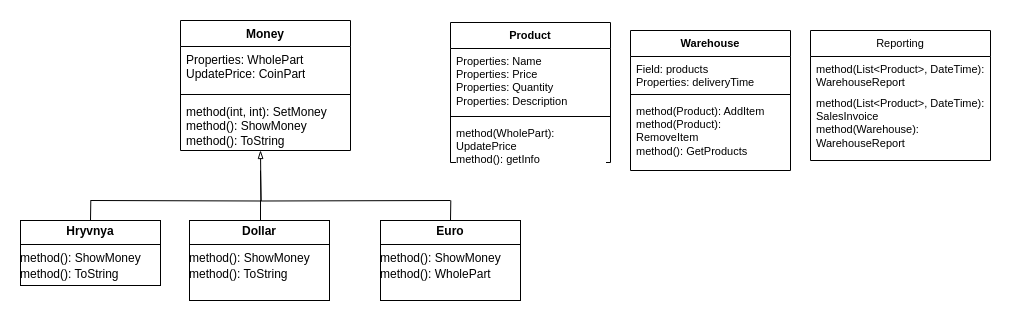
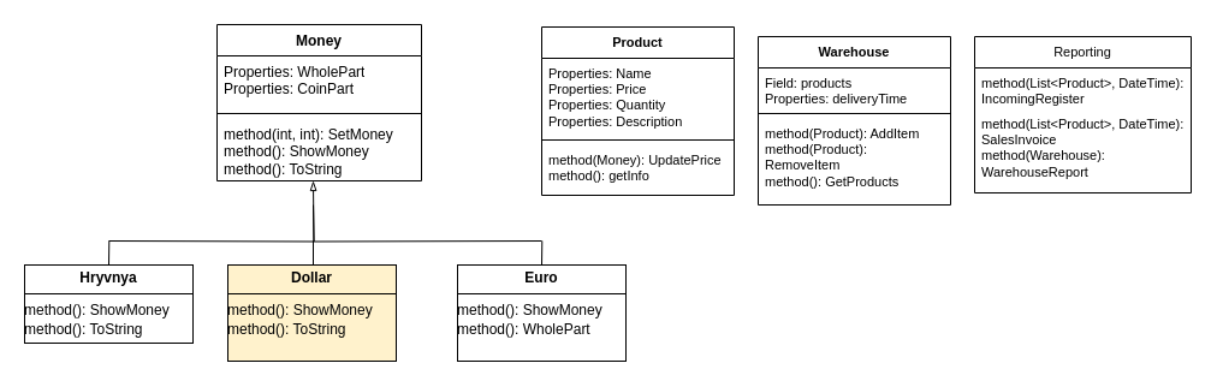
  <mxCell id="0" />
  <mxCell id="1" parent="0" />
  <mxCell id="2" value="Money" style="swimlane;fontStyle=1;align=center;verticalAlign=top;childLayout=stackLayout;horizontal=1;startSize=26;horizontalStack=0;resizeParent=1;resizeParentMax=0;resizeLast=0;collapsible=1;marginBottom=0;whiteSpace=wrap;html=1;" vertex="1" parent="1"><mxGeometry x="180" y="20" width="170" height="130" as="geometry" /></mxCell>
- <mxCell id="3" value="Properties: WholePart&lt;div&gt;UpdatePrice: CoinPart&lt;div&gt;&lt;br&gt;&lt;/div&gt;&lt;/div&gt;" style="text;strokeColor=none;fillColor=none;align=left;verticalAlign=top;spacingLeft=4;spacingRight=4;overflow=hidden;rotatable=0;points=[[0,0.5],[1,0.5]];portConstraint=eastwest;whiteSpace=wrap;html=1;" vertex="1" parent="2"><mxGeometry y="26" width="170" height="44" as="geometry" /></mxCell>
+ <mxCell id="3" value="Properties: WholePart&lt;div&gt;Properties: CoinPart&lt;div&gt;&lt;br&gt;&lt;/div&gt;&lt;/div&gt;" style="text;strokeColor=none;fillColor=none;align=left;verticalAlign=top;spacingLeft=4;spacingRight=4;overflow=hidden;rotatable=0;points=[[0,0.5],[1,0.5]];portConstraint=eastwest;whiteSpace=wrap;html=1;" vertex="1" parent="2"><mxGeometry y="26" width="170" height="44" as="geometry" /></mxCell>
  <mxCell id="4" value="" style="line;strokeWidth=1;fillColor=none;align=left;verticalAlign=middle;spacingTop=-1;spacingLeft=3;spacingRight=3;rotatable=0;labelPosition=right;points=[];portConstraint=eastwest;strokeColor=inherit;" vertex="1" parent="2"><mxGeometry y="70" width="170" height="8" as="geometry" /></mxCell>
  <mxCell id="5" value="method(int, int): SetMoney&lt;div&gt;method(): ShowMoney&lt;/div&gt;&lt;div&gt;method(): ToString&lt;div&gt;&lt;br&gt;&lt;/div&gt;&lt;/div&gt;" style="text;strokeColor=none;fillColor=none;align=left;verticalAlign=top;spacingLeft=4;spacingRight=4;overflow=hidden;rotatable=0;points=[[0,0.5],[1,0.5]];portConstraint=eastwest;whiteSpace=wrap;html=1;" vertex="1" parent="2"><mxGeometry y="78" width="170" height="52" as="geometry" /></mxCell>
  <mxCell id="6" style="edgeStyle=orthogonalEdgeStyle;rounded=0;orthogonalLoop=1;jettySize=auto;html=1;exitX=0.5;exitY=0;exitDx=0;exitDy=0;strokeColor=default;align=center;verticalAlign=middle;fontFamily=Helvetica;fontSize=11;fontColor=default;labelBackgroundColor=default;endArrow=none;endFill=0;" edge="1" parent="1" source="7"><mxGeometry relative="1" as="geometry"><mxPoint x="90.31" y="200" as="targetPoint" /></mxGeometry></mxCell>
  <mxCell id="7" value="&lt;p style=&quot;margin:0px;margin-top:4px;text-align:center;&quot;&gt;&lt;b&gt;Hryvnya&lt;/b&gt;&lt;/p&gt;&lt;hr size=&quot;1&quot; style=&quot;border-style:solid;&quot;&gt;&lt;div style=&quot;height:2px;&quot;&gt;method(): ShowMoney&lt;/div&gt;&lt;div style=&quot;height:2px;&quot;&gt;&lt;br&gt;&lt;/div&gt;&lt;div style=&quot;height:2px;&quot;&gt;&lt;br&gt;&lt;/div&gt;&lt;div style=&quot;height:2px;&quot;&gt;&lt;br&gt;&lt;/div&gt;&lt;div style=&quot;height:2px;&quot;&gt;&lt;br&gt;&lt;/div&gt;&lt;div style=&quot;height:2px;&quot;&gt;&lt;br&gt;&lt;/div&gt;&lt;div style=&quot;height:2px;&quot;&gt;&lt;br&gt;&lt;/div&gt;&lt;div style=&quot;height:2px;&quot;&gt;&lt;br&gt;&lt;/div&gt;&lt;div style=&quot;height:2px;&quot;&gt;method(): ToString&lt;/div&gt;" style="verticalAlign=top;align=left;overflow=fill;html=1;whiteSpace=wrap;" vertex="1" parent="1"><mxGeometry x="20" y="220" width="140" height="65" as="geometry" /></mxCell>
  <mxCell id="8" style="edgeStyle=orthogonalEdgeStyle;rounded=0;orthogonalLoop=1;jettySize=auto;html=1;exitX=0.5;exitY=0;exitDx=0;exitDy=0;strokeColor=default;align=center;verticalAlign=middle;fontFamily=Helvetica;fontSize=11;fontColor=default;labelBackgroundColor=default;endArrow=none;endFill=0;" edge="1" parent="1"><mxGeometry relative="1" as="geometry"><mxPoint x="260.034" y="200" as="targetPoint" /><mxPoint x="257" y="220" as="sourcePoint" /></mxGeometry></mxCell>
- <mxCell id="9" value="&lt;p style=&quot;margin:0px;margin-top:4px;text-align:center;&quot;&gt;&lt;b&gt;Dollar&lt;/b&gt;&lt;/p&gt;&lt;hr size=&quot;1&quot; style=&quot;border-style:solid;&quot;&gt;&lt;div style=&quot;height:2px;&quot;&gt;method(): ShowMoney&lt;/div&gt;&lt;div style=&quot;height:2px;&quot;&gt;&lt;br&gt;&lt;/div&gt;&lt;div style=&quot;height:2px;&quot;&gt;&lt;br&gt;&lt;/div&gt;&lt;div style=&quot;height:2px;&quot;&gt;&lt;br&gt;&lt;/div&gt;&lt;div style=&quot;height:2px;&quot;&gt;&lt;br&gt;&lt;/div&gt;&lt;div style=&quot;height:2px;&quot;&gt;&lt;br&gt;&lt;/div&gt;&lt;div style=&quot;height:2px;&quot;&gt;&lt;br&gt;&lt;/div&gt;&lt;div style=&quot;height:2px;&quot;&gt;&lt;br&gt;&lt;/div&gt;&lt;div style=&quot;height:2px;&quot;&gt;method(): ToString&lt;/div&gt;" style="verticalAlign=top;align=left;overflow=fill;html=1;whiteSpace=wrap;" vertex="1" parent="1"><mxGeometry x="189" y="220" width="140" height="80" as="geometry" /></mxCell>
+ <mxCell id="9" value="&lt;p style=&quot;margin:0px;margin-top:4px;text-align:center;&quot;&gt;&lt;b&gt;Dollar&lt;/b&gt;&lt;/p&gt;&lt;hr size=&quot;1&quot; style=&quot;border-style:solid;&quot;&gt;&lt;div style=&quot;height:2px;&quot;&gt;method(): ShowMoney&lt;/div&gt;&lt;div style=&quot;height:2px;&quot;&gt;&lt;br&gt;&lt;/div&gt;&lt;div style=&quot;height:2px;&quot;&gt;&lt;br&gt;&lt;/div&gt;&lt;div style=&quot;height:2px;&quot;&gt;&lt;br&gt;&lt;/div&gt;&lt;div style=&quot;height:2px;&quot;&gt;&lt;br&gt;&lt;/div&gt;&lt;div style=&quot;height:2px;&quot;&gt;&lt;br&gt;&lt;/div&gt;&lt;div style=&quot;height:2px;&quot;&gt;&lt;br&gt;&lt;/div&gt;&lt;div style=&quot;height:2px;&quot;&gt;&lt;br&gt;&lt;/div&gt;&lt;div style=&quot;height:2px;&quot;&gt;method(): ToString&lt;/div&gt;" style="verticalAlign=top;align=left;overflow=fill;html=1;whiteSpace=wrap;fillColor=#fff2cc;" vertex="1" parent="1"><mxGeometry x="189" y="220" width="140" height="80" as="geometry" /></mxCell>
  <mxCell id="10" style="edgeStyle=orthogonalEdgeStyle;rounded=0;orthogonalLoop=1;jettySize=auto;html=1;exitX=0.5;exitY=0;exitDx=0;exitDy=0;strokeColor=default;align=center;verticalAlign=middle;fontFamily=Helvetica;fontSize=11;fontColor=default;labelBackgroundColor=default;endArrow=none;endFill=0;" edge="1" parent="1" source="11"><mxGeometry relative="1" as="geometry"><mxPoint x="450.31" y="200" as="targetPoint" /></mxGeometry></mxCell>
  <mxCell id="11" value="&lt;p style=&quot;margin:0px;margin-top:4px;text-align:center;&quot;&gt;&lt;b&gt;Euro&lt;/b&gt;&lt;/p&gt;&lt;hr size=&quot;1&quot; style=&quot;border-style:solid;&quot;&gt;&lt;div style=&quot;height:2px;&quot;&gt;method(): ShowMoney&lt;/div&gt;&lt;div style=&quot;height:2px;&quot;&gt;&lt;br&gt;&lt;/div&gt;&lt;div style=&quot;height:2px;&quot;&gt;&lt;br&gt;&lt;/div&gt;&lt;div style=&quot;height:2px;&quot;&gt;&lt;br&gt;&lt;/div&gt;&lt;div style=&quot;height:2px;&quot;&gt;&lt;br&gt;&lt;/div&gt;&lt;div style=&quot;height:2px;&quot;&gt;&lt;br&gt;&lt;/div&gt;&lt;div style=&quot;height:2px;&quot;&gt;&lt;br&gt;&lt;/div&gt;&lt;div style=&quot;height:2px;&quot;&gt;&lt;br&gt;&lt;/div&gt;&lt;div style=&quot;height:2px;&quot;&gt;method(): WholePart&lt;/div&gt;" style="verticalAlign=top;align=left;overflow=fill;html=1;whiteSpace=wrap;" vertex="1" parent="1"><mxGeometry x="380" y="220" width="140" height="80" as="geometry" /></mxCell>
  <mxCell id="12" value="" style="endArrow=none;html=1;rounded=0;strokeColor=default;align=center;verticalAlign=middle;fontFamily=Helvetica;fontSize=11;fontColor=default;labelBackgroundColor=default;edgeStyle=orthogonalEdgeStyle;" edge="1" parent="1"><mxGeometry width="50" height="50" relative="1" as="geometry"><mxPoint x="90" y="200" as="sourcePoint" /><mxPoint x="260" y="170" as="targetPoint" /></mxGeometry></mxCell>
  <mxCell id="13" value="" style="endArrow=blockThin;html=1;rounded=0;strokeColor=default;align=center;verticalAlign=middle;fontFamily=Helvetica;fontSize=11;fontColor=default;labelBackgroundColor=default;edgeStyle=orthogonalEdgeStyle;endFill=0;" edge="1" parent="1"><mxGeometry width="50" height="50" relative="1" as="geometry"><mxPoint x="450" y="200" as="sourcePoint" /><mxPoint x="260" y="150" as="targetPoint" /></mxGeometry></mxCell>
  <mxCell id="14" value="Warehouse" style="swimlane;fontStyle=1;align=center;verticalAlign=top;childLayout=stackLayout;horizontal=1;startSize=26;horizontalStack=0;resizeParent=1;resizeParentMax=0;resizeLast=0;collapsible=1;marginBottom=0;whiteSpace=wrap;html=1;fontFamily=Helvetica;fontSize=11;fontColor=default;labelBackgroundColor=default;" vertex="1" parent="1"><mxGeometry x="630" y="30" width="160" height="140" as="geometry" /></mxCell>
  <mxCell id="15" value="Field: products&lt;br&gt;&lt;div&gt;Properties: deliveryTime&lt;/div&gt;" style="text;strokeColor=none;fillColor=none;align=left;verticalAlign=top;spacingLeft=4;spacingRight=4;overflow=hidden;rotatable=0;points=[[0,0.5],[1,0.5]];portConstraint=eastwest;whiteSpace=wrap;html=1;fontFamily=Helvetica;fontSize=11;fontColor=default;labelBackgroundColor=default;" vertex="1" parent="14"><mxGeometry y="26" width="160" height="34" as="geometry" /></mxCell>
  <mxCell id="16" value="" style="line;strokeWidth=1;fillColor=none;align=left;verticalAlign=middle;spacingTop=-1;spacingLeft=3;spacingRight=3;rotatable=0;labelPosition=right;points=[];portConstraint=eastwest;strokeColor=inherit;fontFamily=Helvetica;fontSize=11;fontColor=default;labelBackgroundColor=default;" vertex="1" parent="14"><mxGeometry y="60" width="160" height="8" as="geometry" /></mxCell>
  <mxCell id="17" value="method(Product): AddItem&lt;div&gt;method(Product): RemoveItem&lt;/div&gt;&lt;div&gt;method(): GetProducts&lt;br&gt;&lt;/div&gt;" style="text;strokeColor=none;fillColor=none;align=left;verticalAlign=top;spacingLeft=4;spacingRight=4;overflow=hidden;rotatable=0;points=[[0,0.5],[1,0.5]];portConstraint=eastwest;whiteSpace=wrap;html=1;fontFamily=Helvetica;fontSize=11;fontColor=default;labelBackgroundColor=default;" vertex="1" parent="14"><mxGeometry y="68" width="160" height="72" as="geometry" /></mxCell>
  <mxCell id="18" value="Product" style="swimlane;fontStyle=1;align=center;verticalAlign=top;childLayout=stackLayout;horizontal=1;startSize=26;horizontalStack=0;resizeParent=1;resizeParentMax=0;resizeLast=0;collapsible=1;marginBottom=0;whiteSpace=wrap;html=1;fontFamily=Helvetica;fontSize=11;fontColor=default;labelBackgroundColor=default;" vertex="1" parent="1"><mxGeometry x="450" y="22" width="160" height="140" as="geometry" /></mxCell>
  <mxCell id="19" value="&lt;div&gt;Properties: Name&lt;div&gt;Properties: Price&lt;div&gt;Properties: Quantity&lt;br style=&quot;font-size: 12px; background-color: rgb(251, 251, 251);&quot;&gt;&lt;/div&gt;&lt;/div&gt;&lt;/div&gt;&lt;div&gt;Properties: Description&lt;br&gt;&lt;/div&gt;" style="text;strokeColor=none;fillColor=none;align=left;verticalAlign=top;spacingLeft=4;spacingRight=4;overflow=hidden;rotatable=0;points=[[0,0.5],[1,0.5]];portConstraint=eastwest;whiteSpace=wrap;html=1;fontFamily=Helvetica;fontSize=11;fontColor=default;labelBackgroundColor=default;" vertex="1" parent="18"><mxGeometry y="26" width="160" height="64" as="geometry" /></mxCell>
  <mxCell id="20" value="" style="line;strokeWidth=1;fillColor=none;align=left;verticalAlign=middle;spacingTop=-1;spacingLeft=3;spacingRight=3;rotatable=0;labelPosition=right;points=[];portConstraint=eastwest;strokeColor=inherit;fontFamily=Helvetica;fontSize=11;fontColor=default;labelBackgroundColor=default;" vertex="1" parent="18"><mxGeometry y="90" width="160" height="8" as="geometry" /></mxCell>
- <mxCell id="21" value="method(WholePart): UpdatePrice&lt;div&gt;method(): getInfo&lt;/div&gt;" style="text;strokeColor=none;fillColor=none;align=left;verticalAlign=top;spacingLeft=4;spacingRight=4;overflow=hidden;rotatable=0;points=[[0,0.5],[1,0.5]];portConstraint=eastwest;whiteSpace=wrap;html=1;fontFamily=Helvetica;fontSize=11;fontColor=default;labelBackgroundColor=default;" vertex="1" parent="18"><mxGeometry y="98" width="160" height="42" as="geometry" /></mxCell>
+ <mxCell id="21" value="method(Money): UpdatePrice&lt;div&gt;method(): getInfo&lt;/div&gt;" style="text;strokeColor=none;fillColor=none;align=left;verticalAlign=top;spacingLeft=4;spacingRight=4;overflow=hidden;rotatable=0;points=[[0,0.5],[1,0.5]];portConstraint=eastwest;whiteSpace=wrap;html=1;fontFamily=Helvetica;fontSize=11;fontColor=default;labelBackgroundColor=default;" vertex="1" parent="18"><mxGeometry y="98" width="160" height="42" as="geometry" /></mxCell>
  <mxCell id="22" value="Reporting" style="swimlane;fontStyle=0;childLayout=stackLayout;horizontal=1;startSize=26;fillColor=none;horizontalStack=0;resizeParent=1;resizeParentMax=0;resizeLast=0;collapsible=1;marginBottom=0;whiteSpace=wrap;html=1;fontFamily=Helvetica;fontSize=11;fontColor=default;labelBackgroundColor=default;" vertex="1" parent="1"><mxGeometry x="810" y="30" width="180" height="130" as="geometry" /></mxCell>
- <mxCell id="23" value="method(List&amp;lt;Product&amp;gt;, DateTime): WarehouseReport" style="text;strokeColor=none;fillColor=none;align=left;verticalAlign=top;spacingLeft=4;spacingRight=4;overflow=hidden;rotatable=0;points=[[0,0.5],[1,0.5]];portConstraint=eastwest;whiteSpace=wrap;html=1;fontFamily=Helvetica;fontSize=11;fontColor=default;labelBackgroundColor=default;" vertex="1" parent="22"><mxGeometry y="26" width="180" height="34" as="geometry" /></mxCell>
+ <mxCell id="23" value="method(List&amp;lt;Product&amp;gt;, DateTime): IncomingRegister" style="text;strokeColor=none;fillColor=none;align=left;verticalAlign=top;spacingLeft=4;spacingRight=4;overflow=hidden;rotatable=0;points=[[0,0.5],[1,0.5]];portConstraint=eastwest;whiteSpace=wrap;html=1;fontFamily=Helvetica;fontSize=11;fontColor=default;labelBackgroundColor=default;" vertex="1" parent="22"><mxGeometry y="26" width="180" height="34" as="geometry" /></mxCell>
  <mxCell id="24" value="method(List&amp;lt;Product&amp;gt;, DateTime): SalesInvoice&lt;div&gt;method(Warehouse): WarehouseReport&lt;br&gt;&lt;/div&gt;" style="text;strokeColor=none;fillColor=none;align=left;verticalAlign=top;spacingLeft=4;spacingRight=4;overflow=hidden;rotatable=0;points=[[0,0.5],[1,0.5]];portConstraint=eastwest;whiteSpace=wrap;html=1;fontFamily=Helvetica;fontSize=11;fontColor=default;labelBackgroundColor=default;" vertex="1" parent="22"><mxGeometry y="60" width="180" height="70" as="geometry" /></mxCell>
